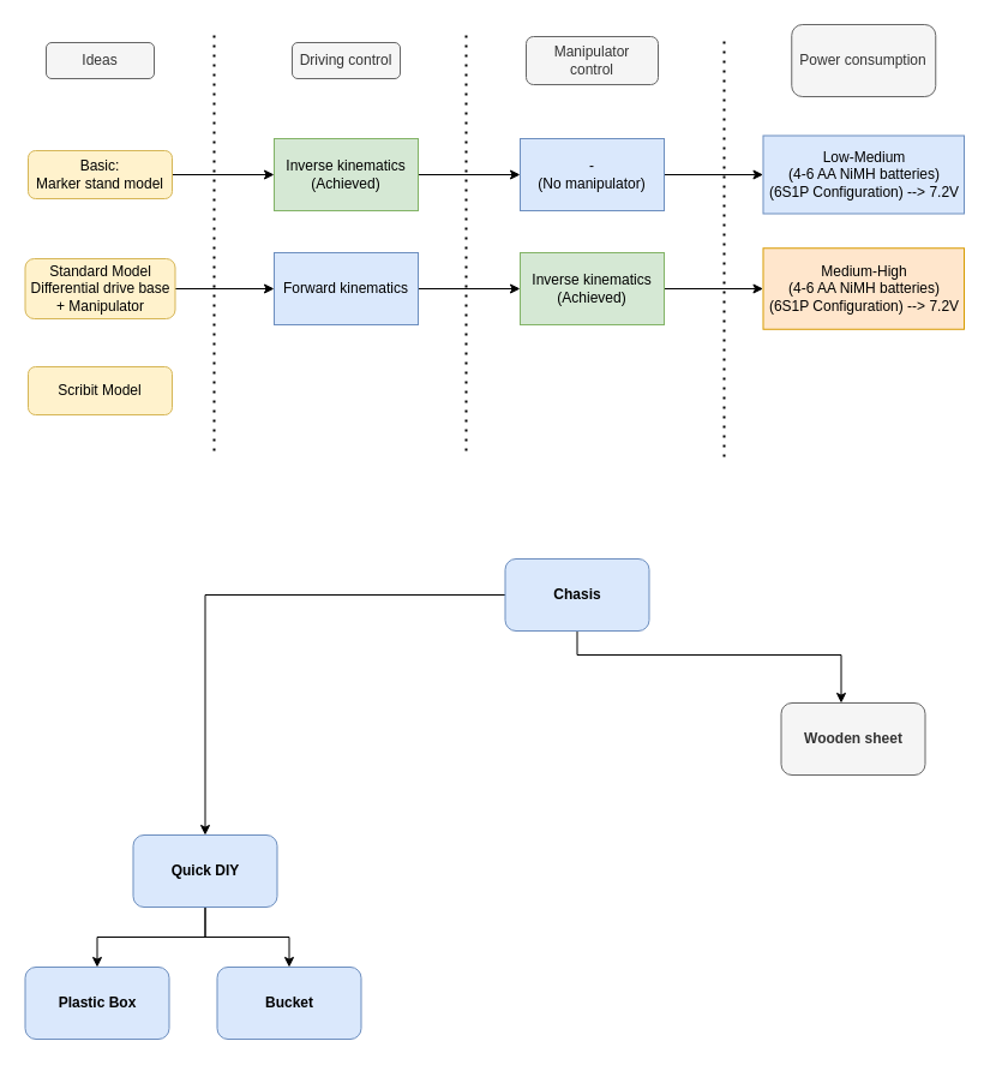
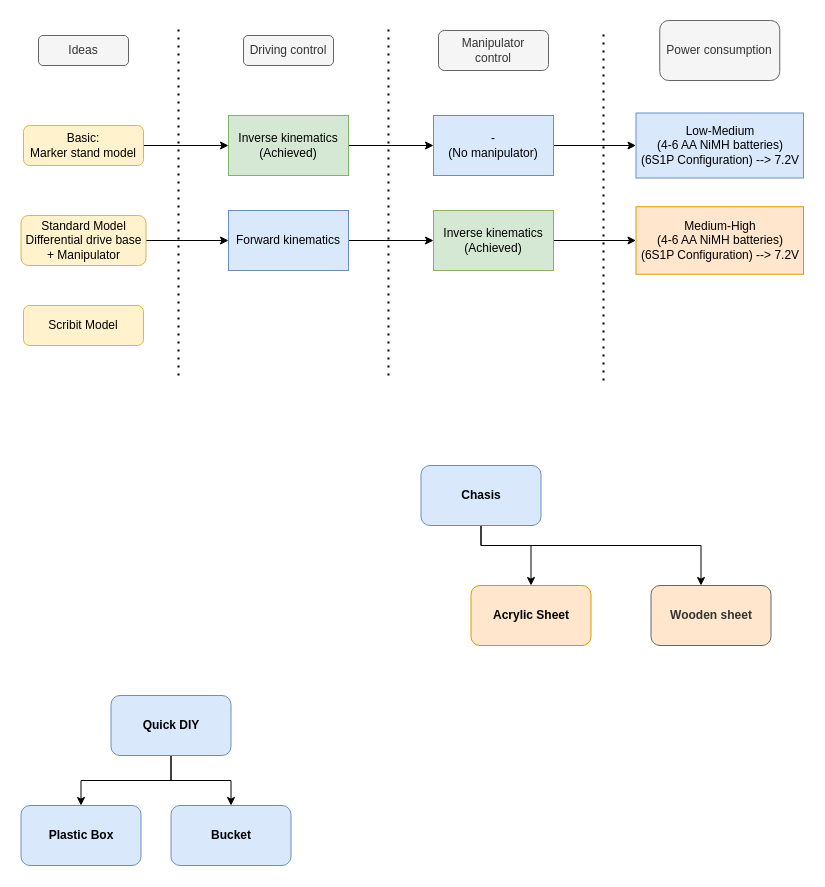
  <mxCell id="0" />
  <mxCell id="1" parent="0" />
  <mxCell id="2" value="Ideas" style="rounded=1;whiteSpace=wrap;html=1;fillColor=#f5f5f5;strokeColor=#666666;fontColor=#333333;" vertex="1" parent="1"><mxGeometry x="38" y="35" width="90" height="30" as="geometry" /></mxCell>
  <mxCell id="3" value="Scribit Model" style="rounded=1;whiteSpace=wrap;html=1;fillColor=#fff2cc;strokeColor=#d6b656;" vertex="1" parent="1"><mxGeometry x="23" y="305" width="120" height="40" as="geometry" /></mxCell>
  <mxCell id="4" value="Power consumption" style="rounded=1;whiteSpace=wrap;html=1;fillColor=#f5f5f5;strokeColor=#666666;fontColor=#333333;" vertex="1" parent="1"><mxGeometry x="659.25" y="20" width="120" height="60" as="geometry" /></mxCell>
  <mxCell id="5" style="edgeStyle=orthogonalEdgeStyle;rounded=0;orthogonalLoop=1;jettySize=auto;html=1;exitX=1;exitY=0.5;exitDx=0;exitDy=0;entryX=0;entryY=0.5;entryDx=0;entryDy=0;" edge="1" parent="1" source="6" target="22"><mxGeometry relative="1" as="geometry" /></mxCell>
  <mxCell id="6" value="Basic: &lt;br&gt;Marker stand model" style="rounded=1;whiteSpace=wrap;html=1;fillColor=#fff2cc;strokeColor=#d6b656;" vertex="1" parent="1"><mxGeometry x="23" y="125" width="120" height="40" as="geometry" /></mxCell>
  <mxCell id="7" style="edgeStyle=orthogonalEdgeStyle;rounded=0;orthogonalLoop=1;jettySize=auto;html=1;exitX=1;exitY=0.5;exitDx=0;exitDy=0;entryX=0;entryY=0.5;entryDx=0;entryDy=0;" edge="1" parent="1" source="8" target="27"><mxGeometry relative="1" as="geometry" /></mxCell>
  <mxCell id="8" value="Standard Model&lt;br&gt;Differential drive base + Manipulator" style="rounded=1;whiteSpace=wrap;html=1;fillColor=#fff2cc;strokeColor=#d6b656;" vertex="1" parent="1"><mxGeometry x="20.5" y="215" width="125" height="50" as="geometry" /></mxCell>
  <mxCell id="9" value="" style="edgeStyle=orthogonalEdgeStyle;rounded=0;orthogonalLoop=1;jettySize=auto;html=1;" edge="1" parent="1" source="12" target="13"><mxGeometry relative="1" as="geometry"><Array as="points"><mxPoint x="480.5" y="545" /><mxPoint x="700.5" y="545" /></Array></mxGeometry></mxCell>
- <mxCell id="11" value="" style="edgeStyle=orthogonalEdgeStyle;rounded=0;orthogonalLoop=1;jettySize=auto;html=1;" edge="1" parent="1" source="12" target="17"><mxGeometry relative="1" as="geometry" /></mxCell>
+ <mxCell id="10" value="" style="edgeStyle=orthogonalEdgeStyle;rounded=0;orthogonalLoop=1;jettySize=auto;html=1;" edge="1" parent="1" source="12" target="14"><mxGeometry relative="1" as="geometry"><Array as="points"><mxPoint x="480.5" y="545" /><mxPoint x="530.5" y="545" /></Array></mxGeometry></mxCell>
  <mxCell id="12" value="Chasis" style="rounded=1;whiteSpace=wrap;html=1;fontStyle=1;fillColor=#dae8fc;strokeColor=#6c8ebf;" vertex="1" parent="1"><mxGeometry x="420.5" y="465" width="120" height="60" as="geometry" /></mxCell>
- <mxCell id="13" value="Wooden sheet" style="rounded=1;whiteSpace=wrap;html=1;fontStyle=1;fillColor=#f5f5f5;fontColor=#333333;strokeColor=#666666;" vertex="1" parent="1"><mxGeometry x="650.5" y="585" width="120" height="60" as="geometry" /></mxCell>
+ <mxCell id="13" value="Wooden sheet" style="rounded=1;whiteSpace=wrap;html=1;fontStyle=1;fillColor=#ffe6cc;fontColor=#333333;strokeColor=#666666;" vertex="1" parent="1"><mxGeometry x="650.5" y="585" width="120" height="60" as="geometry" /></mxCell>
+ <mxCell id="14" value="Acrylic Sheet" style="rounded=1;whiteSpace=wrap;html=1;fontStyle=1;fillColor=#ffe6cc;strokeColor=#d79b00;" vertex="1" parent="1"><mxGeometry x="470.5" y="585" width="120" height="60" as="geometry" /></mxCell>
  <mxCell id="15" style="edgeStyle=orthogonalEdgeStyle;rounded=0;orthogonalLoop=1;jettySize=auto;html=1;" edge="1" parent="1" source="17" target="18"><mxGeometry relative="1" as="geometry" /></mxCell>
  <mxCell id="16" value="" style="edgeStyle=orthogonalEdgeStyle;rounded=0;orthogonalLoop=1;jettySize=auto;html=1;" edge="1" parent="1" source="17" target="19"><mxGeometry relative="1" as="geometry" /></mxCell>
  <mxCell id="17" value="Quick DIY" style="rounded=1;whiteSpace=wrap;html=1;fontStyle=1;fillColor=#dae8fc;strokeColor=#6c8ebf;" vertex="1" parent="1"><mxGeometry x="110.5" y="695" width="120" height="60" as="geometry" /></mxCell>
  <mxCell id="18" value="Plastic Box" style="rounded=1;whiteSpace=wrap;html=1;fontStyle=1;fillColor=#dae8fc;strokeColor=#6c8ebf;" vertex="1" parent="1"><mxGeometry x="20.5" y="805" width="120" height="60" as="geometry" /></mxCell>
- <mxCell id="19" value="Bucket" style="rounded=1;whiteSpace=wrap;html=1;fontStyle=1;fillColor=#dae8fc;strokeColor=#6c8ebf;" vertex="1" parent="1"><mxGeometry x="180.5" y="805" width="120" height="60" as="geometry" /></mxCell>
+ <mxCell id="19" value="Bucket" style="rounded=1;whiteSpace=wrap;html=1;fontStyle=1;fillColor=#dae8fc;strokeColor=#6c8ebf;" vertex="1" parent="1"><mxGeometry x="170.5" y="805" width="120" height="60" as="geometry" /></mxCell>
  <mxCell id="20" value="Driving control" style="rounded=1;whiteSpace=wrap;html=1;fillColor=#f5f5f5;strokeColor=#666666;fontColor=#333333;" vertex="1" parent="1"><mxGeometry x="243" y="35" width="90" height="30" as="geometry" /></mxCell>
  <mxCell id="21" style="edgeStyle=orthogonalEdgeStyle;rounded=0;orthogonalLoop=1;jettySize=auto;html=1;exitX=1;exitY=0.5;exitDx=0;exitDy=0;entryX=0;entryY=0.5;entryDx=0;entryDy=0;" edge="1" parent="1" source="22" target="25"><mxGeometry relative="1" as="geometry" /></mxCell>
  <mxCell id="22" value="Inverse kinematics&lt;br&gt;(Achieved)" style="rounded=0;whiteSpace=wrap;html=1;fillColor=#d5e8d4;strokeColor=#82b366;" vertex="1" parent="1"><mxGeometry x="228" y="115" width="120" height="60" as="geometry" /></mxCell>
  <mxCell id="23" value="Manipulator&lt;br&gt;control" style="rounded=1;whiteSpace=wrap;html=1;fillColor=#f5f5f5;strokeColor=#666666;fontColor=#333333;" vertex="1" parent="1"><mxGeometry x="438" y="30" width="110" height="40" as="geometry" /></mxCell>
  <mxCell id="24" style="edgeStyle=orthogonalEdgeStyle;rounded=0;orthogonalLoop=1;jettySize=auto;html=1;exitX=1;exitY=0.5;exitDx=0;exitDy=0;entryX=0;entryY=0.5;entryDx=0;entryDy=0;" edge="1" parent="1" source="25" target="33"><mxGeometry relative="1" as="geometry" /></mxCell>
  <mxCell id="25" value="-&lt;br&gt;(No manipulator)" style="rounded=0;whiteSpace=wrap;html=1;fillColor=#dae8fc;strokeColor=#6c8ebf;" vertex="1" parent="1"><mxGeometry x="433" y="115" width="120" height="60" as="geometry" /></mxCell>
  <mxCell id="26" style="edgeStyle=orthogonalEdgeStyle;rounded=0;orthogonalLoop=1;jettySize=auto;html=1;exitX=1;exitY=0.5;exitDx=0;exitDy=0;" edge="1" parent="1" source="27" target="29"><mxGeometry relative="1" as="geometry" /></mxCell>
  <mxCell id="27" value="Forward kinematics" style="rounded=0;whiteSpace=wrap;html=1;fillColor=#dae8fc;strokeColor=#6c8ebf;" vertex="1" parent="1"><mxGeometry x="228" y="210" width="120" height="60" as="geometry" /></mxCell>
  <mxCell id="28" style="edgeStyle=orthogonalEdgeStyle;rounded=0;orthogonalLoop=1;jettySize=auto;html=1;exitX=1;exitY=0.5;exitDx=0;exitDy=0;entryX=0;entryY=0.5;entryDx=0;entryDy=0;" edge="1" parent="1" source="29" target="34"><mxGeometry relative="1" as="geometry" /></mxCell>
  <mxCell id="29" value="Inverse kinematics&lt;br&gt;(Achieved)" style="rounded=0;whiteSpace=wrap;html=1;fillColor=#d5e8d4;strokeColor=#82b366;" vertex="1" parent="1"><mxGeometry x="433" y="210" width="120" height="60" as="geometry" /></mxCell>
  <mxCell id="30" value="" style="endArrow=none;dashed=1;html=1;dashPattern=1 3;strokeWidth=2;rounded=0;" edge="1" parent="1"><mxGeometry width="50" height="50" relative="1" as="geometry"><mxPoint x="388" y="375" as="sourcePoint" /><mxPoint x="388" y="25" as="targetPoint" /></mxGeometry></mxCell>
  <mxCell id="31" value="" style="endArrow=none;dashed=1;html=1;dashPattern=1 3;strokeWidth=2;rounded=0;" edge="1" parent="1"><mxGeometry width="50" height="50" relative="1" as="geometry"><mxPoint x="178" y="375" as="sourcePoint" /><mxPoint x="178" y="25" as="targetPoint" /></mxGeometry></mxCell>
  <mxCell id="32" value="" style="endArrow=none;dashed=1;html=1;dashPattern=1 3;strokeWidth=2;rounded=0;" edge="1" parent="1"><mxGeometry width="50" height="50" relative="1" as="geometry"><mxPoint x="603" y="380" as="sourcePoint" /><mxPoint x="603" y="30" as="targetPoint" /></mxGeometry></mxCell>
  <mxCell id="33" value="Low-Medium&lt;br&gt;(4-6 AA NiMH batteries)&lt;br&gt;(6S1P Configuration) --&amp;gt; 7.2V" style="rounded=0;whiteSpace=wrap;html=1;fillColor=#dae8fc;strokeColor=#6c8ebf;" vertex="1" parent="1"><mxGeometry x="635.5" y="112.5" width="167.5" height="65" as="geometry" /></mxCell>
  <mxCell id="34" value="Medium-High&lt;br&gt;(4-6 AA NiMH batteries)&lt;br&gt;(6S1P Configuration) --&amp;gt; 7.2V" style="rounded=0;whiteSpace=wrap;html=1;fillColor=#ffe6cc;strokeColor=#d79b00;" vertex="1" parent="1"><mxGeometry x="635.5" y="206.25" width="167.5" height="67.5" as="geometry" /></mxCell>
